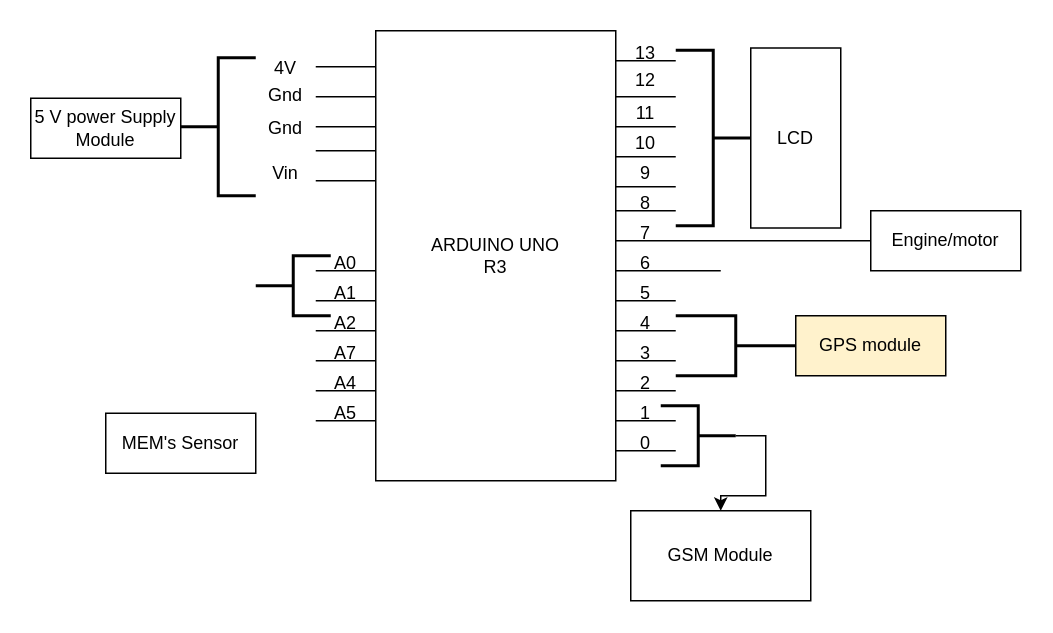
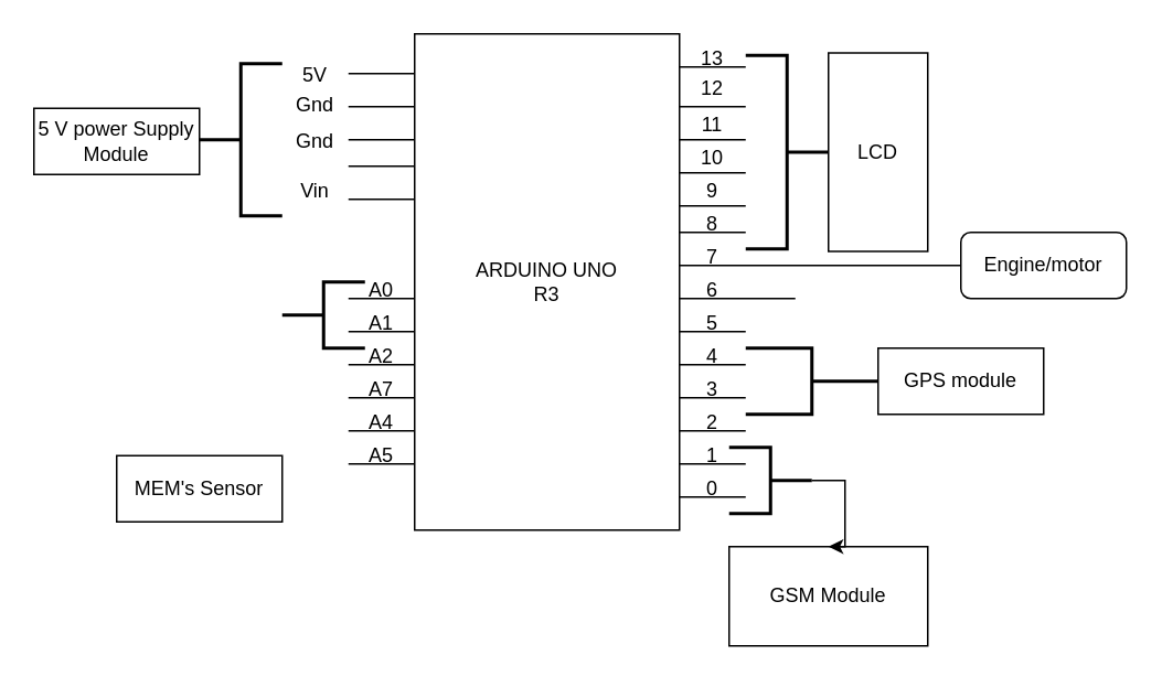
  <mxCell id="0" />
  <mxCell id="1" parent="0" />
  <mxCell id="2" value="ARDUINO UNO&lt;br&gt;R3" style="rounded=0;whiteSpace=wrap;html=1;" vertex="1" parent="1"><mxGeometry x="250" y="20" width="160" height="300" as="geometry" /></mxCell>
  <mxCell id="3" value="" style="line;strokeWidth=1;fillColor=none;align=left;verticalAlign=middle;spacingTop=-1;spacingLeft=3;spacingRight=3;rotatable=0;labelPosition=right;points=[];portConstraint=eastwest;" vertex="1" parent="1"><mxGeometry x="410" y="60" width="40" height="8" as="geometry" /></mxCell>
  <mxCell id="4" value="" style="line;strokeWidth=1;fillColor=none;align=left;verticalAlign=middle;spacingTop=-1;spacingLeft=3;spacingRight=3;rotatable=0;labelPosition=right;points=[];portConstraint=eastwest;" vertex="1" parent="1"><mxGeometry x="410" y="100" width="40" height="8" as="geometry" /></mxCell>
  <mxCell id="5" value="" style="line;strokeWidth=1;fillColor=none;align=left;verticalAlign=middle;spacingTop=-1;spacingLeft=3;spacingRight=3;rotatable=0;labelPosition=right;points=[];portConstraint=eastwest;" vertex="1" parent="1"><mxGeometry x="410" y="120" width="40" height="8" as="geometry" /></mxCell>
  <mxCell id="6" value="" style="line;strokeWidth=1;fillColor=none;align=left;verticalAlign=middle;spacingTop=-1;spacingLeft=3;spacingRight=3;rotatable=0;labelPosition=right;points=[];portConstraint=eastwest;" vertex="1" parent="1"><mxGeometry x="410" y="130" width="40" height="20" as="geometry" /></mxCell>
  <mxCell id="7" value="" style="line;strokeWidth=1;fillColor=none;align=left;verticalAlign=middle;spacingTop=-1;spacingLeft=3;spacingRight=3;rotatable=0;labelPosition=right;points=[];portConstraint=eastwest;" vertex="1" parent="1"><mxGeometry x="410" y="150" width="170" height="20" as="geometry" /></mxCell>
  <mxCell id="8" value="" style="line;strokeWidth=1;fillColor=none;align=left;verticalAlign=middle;spacingTop=-1;spacingLeft=3;spacingRight=3;rotatable=0;labelPosition=right;points=[];portConstraint=eastwest;" vertex="1" parent="1"><mxGeometry x="410" y="170" width="70" height="20" as="geometry" /></mxCell>
  <mxCell id="9" value="" style="line;strokeWidth=1;fillColor=none;align=left;verticalAlign=middle;spacingTop=-1;spacingLeft=3;spacingRight=3;rotatable=0;labelPosition=right;points=[];portConstraint=eastwest;" vertex="1" parent="1"><mxGeometry x="410" y="30" width="40" height="20" as="geometry" /></mxCell>
  <mxCell id="10" value="" style="line;strokeWidth=1;fillColor=none;align=left;verticalAlign=middle;spacingTop=-1;spacingLeft=3;spacingRight=3;rotatable=0;labelPosition=right;points=[];portConstraint=eastwest;" vertex="1" parent="1"><mxGeometry x="410" y="230" width="40" height="20" as="geometry" /></mxCell>
  <mxCell id="11" value="" style="line;strokeWidth=1;fillColor=none;align=left;verticalAlign=middle;spacingTop=-1;spacingLeft=3;spacingRight=3;rotatable=0;labelPosition=right;points=[];portConstraint=eastwest;" vertex="1" parent="1"><mxGeometry x="410" y="190" width="40" height="20" as="geometry" /></mxCell>
  <mxCell id="12" value="" style="line;strokeWidth=1;fillColor=none;align=left;verticalAlign=middle;spacingTop=-1;spacingLeft=3;spacingRight=3;rotatable=0;labelPosition=right;points=[];portConstraint=eastwest;" vertex="1" parent="1"><mxGeometry x="410" y="210" width="40" height="20" as="geometry" /></mxCell>
  <mxCell id="13" value="" style="line;strokeWidth=1;fillColor=none;align=left;verticalAlign=middle;spacingTop=-1;spacingLeft=3;spacingRight=3;rotatable=0;labelPosition=right;points=[];portConstraint=eastwest;" vertex="1" parent="1"><mxGeometry x="410" y="80" width="40" height="8" as="geometry" /></mxCell>
  <mxCell id="14" value="" style="line;strokeWidth=1;fillColor=none;align=left;verticalAlign=middle;spacingTop=-1;spacingLeft=3;spacingRight=3;rotatable=0;labelPosition=right;points=[];portConstraint=eastwest;" vertex="1" parent="1"><mxGeometry x="410" y="290" width="40" height="20" as="geometry" /></mxCell>
  <mxCell id="15" value="" style="line;strokeWidth=1;fillColor=none;align=left;verticalAlign=middle;spacingTop=-1;spacingLeft=3;spacingRight=3;rotatable=0;labelPosition=right;points=[];portConstraint=eastwest;" vertex="1" parent="1"><mxGeometry x="410" y="250" width="40" height="20" as="geometry" /></mxCell>
  <mxCell id="16" value="" style="line;strokeWidth=1;fillColor=none;align=left;verticalAlign=middle;spacingTop=-1;spacingLeft=3;spacingRight=3;rotatable=0;labelPosition=right;points=[];portConstraint=eastwest;" vertex="1" parent="1"><mxGeometry x="410" y="270" width="40" height="20" as="geometry" /></mxCell>
  <mxCell id="17" value="" style="line;strokeWidth=1;fillColor=none;align=left;verticalAlign=middle;spacingTop=-1;spacingLeft=3;spacingRight=3;rotatable=0;labelPosition=right;points=[];portConstraint=eastwest;" vertex="1" parent="1"><mxGeometry x="210" y="60" width="40" height="8" as="geometry" /></mxCell>
  <mxCell id="18" value="" style="line;strokeWidth=1;fillColor=none;align=left;verticalAlign=middle;spacingTop=-1;spacingLeft=3;spacingRight=3;rotatable=0;labelPosition=right;points=[];portConstraint=eastwest;" vertex="1" parent="1"><mxGeometry x="210" y="80" width="40" height="8" as="geometry" /></mxCell>
  <mxCell id="19" value="" style="line;strokeWidth=1;fillColor=none;align=left;verticalAlign=middle;spacingTop=-1;spacingLeft=3;spacingRight=3;rotatable=0;labelPosition=right;points=[];portConstraint=eastwest;" vertex="1" parent="1"><mxGeometry x="210" y="90" width="40" height="20" as="geometry" /></mxCell>
  <mxCell id="20" value="" style="line;strokeWidth=1;fillColor=none;align=left;verticalAlign=middle;spacingTop=-1;spacingLeft=3;spacingRight=3;rotatable=0;labelPosition=right;points=[];portConstraint=eastwest;" vertex="1" parent="1"><mxGeometry x="210" y="110" width="40" height="20" as="geometry" /></mxCell>
  <mxCell id="21" value="" style="line;strokeWidth=1;fillColor=none;align=left;verticalAlign=middle;spacingTop=-1;spacingLeft=3;spacingRight=3;rotatable=0;labelPosition=right;points=[];portConstraint=eastwest;" vertex="1" parent="1"><mxGeometry x="210" y="170" width="40" height="20" as="geometry" /></mxCell>
  <mxCell id="22" value="" style="line;strokeWidth=1;fillColor=none;align=left;verticalAlign=middle;spacingTop=-1;spacingLeft=3;spacingRight=3;rotatable=0;labelPosition=right;points=[];portConstraint=eastwest;" vertex="1" parent="1"><mxGeometry x="210" y="230" width="40" height="20" as="geometry" /></mxCell>
  <mxCell id="23" value="" style="line;strokeWidth=1;fillColor=none;align=left;verticalAlign=middle;spacingTop=-1;spacingLeft=3;spacingRight=3;rotatable=0;labelPosition=right;points=[];portConstraint=eastwest;" vertex="1" parent="1"><mxGeometry x="210" y="190" width="40" height="20" as="geometry" /></mxCell>
  <mxCell id="24" value="" style="line;strokeWidth=1;fillColor=none;align=left;verticalAlign=middle;spacingTop=-1;spacingLeft=3;spacingRight=3;rotatable=0;labelPosition=right;points=[];portConstraint=eastwest;" vertex="1" parent="1"><mxGeometry x="210" y="210" width="40" height="20" as="geometry" /></mxCell>
  <mxCell id="25" value="" style="line;strokeWidth=1;fillColor=none;align=left;verticalAlign=middle;spacingTop=-1;spacingLeft=3;spacingRight=3;rotatable=0;labelPosition=right;points=[];portConstraint=eastwest;" vertex="1" parent="1"><mxGeometry x="210" y="40" width="40" height="8" as="geometry" /></mxCell>
  <mxCell id="26" value="" style="line;strokeWidth=1;fillColor=none;align=left;verticalAlign=middle;spacingTop=-1;spacingLeft=3;spacingRight=3;rotatable=0;labelPosition=right;points=[];portConstraint=eastwest;" vertex="1" parent="1"><mxGeometry x="210" y="250" width="40" height="20" as="geometry" /></mxCell>
  <mxCell id="27" value="" style="line;strokeWidth=1;fillColor=none;align=left;verticalAlign=middle;spacingTop=-1;spacingLeft=3;spacingRight=3;rotatable=0;labelPosition=right;points=[];portConstraint=eastwest;" vertex="1" parent="1"><mxGeometry x="210" y="270" width="40" height="20" as="geometry" /></mxCell>
  <mxCell id="28" value="13" style="text;html=1;strokeColor=none;fillColor=none;align=center;verticalAlign=middle;whiteSpace=wrap;rounded=0;" vertex="1" parent="1"><mxGeometry x="400" y="20" width="60" height="30" as="geometry" /></mxCell>
  <mxCell id="29" value="12" style="text;html=1;strokeColor=none;fillColor=none;align=center;verticalAlign=middle;whiteSpace=wrap;rounded=0;" vertex="1" parent="1"><mxGeometry x="400" y="38" width="60" height="30" as="geometry" /></mxCell>
  <mxCell id="30" value="11&lt;span style=&quot;color: rgba(0 , 0 , 0 , 0) ; font-family: monospace ; font-size: 0px&quot;&gt;%3CmxGraphModel%3E%3Croot%3E%3CmxCell%20id%3D%220%22%2F%3E%3CmxCell%20id%3D%221%22%20parent%3D%220%22%2F%3E%3CmxCell%20id%3D%222%22%20value%3D%2212%22%20style%3D%22text%3Bhtml%3D1%3BstrokeColor%3Dnone%3BfillColor%3Dnone%3Balign%3Dcenter%3BverticalAlign%3Dmiddle%3BwhiteSpace%3Dwrap%3Brounded%3D0%3B%22%20vertex%3D%221%22%20parent%3D%221%22%3E%3CmxGeometry%20x%3D%22550%22%20y%3D%22378%22%20width%3D%2260%22%20height%3D%2230%22%20as%3D%22geometry%22%2F%3E%3C%2FmxCell%3E%3C%2Froot%3E%3C%2FmxGraphModel%3E&lt;/span&gt;" style="text;html=1;strokeColor=none;fillColor=none;align=center;verticalAlign=middle;whiteSpace=wrap;rounded=0;" vertex="1" parent="1"><mxGeometry x="400" y="60" width="60" height="30" as="geometry" /></mxCell>
  <mxCell id="31" value="10" style="text;html=1;strokeColor=none;fillColor=none;align=center;verticalAlign=middle;whiteSpace=wrap;rounded=0;" vertex="1" parent="1"><mxGeometry x="400" y="80" width="60" height="30" as="geometry" /></mxCell>
  <mxCell id="32" value="9" style="text;html=1;strokeColor=none;fillColor=none;align=center;verticalAlign=middle;whiteSpace=wrap;rounded=0;" vertex="1" parent="1"><mxGeometry x="400" y="100" width="60" height="30" as="geometry" /></mxCell>
  <mxCell id="33" value="8" style="text;html=1;strokeColor=none;fillColor=none;align=center;verticalAlign=middle;whiteSpace=wrap;rounded=0;" vertex="1" parent="1"><mxGeometry x="400" y="120" width="60" height="30" as="geometry" /></mxCell>
  <mxCell id="34" value="7" style="text;html=1;strokeColor=none;fillColor=none;align=center;verticalAlign=middle;whiteSpace=wrap;rounded=0;" vertex="1" parent="1"><mxGeometry x="400" y="140" width="60" height="30" as="geometry" /></mxCell>
  <mxCell id="35" value="6" style="text;html=1;strokeColor=none;fillColor=none;align=center;verticalAlign=middle;whiteSpace=wrap;rounded=0;" vertex="1" parent="1"><mxGeometry x="400" y="160" width="60" height="30" as="geometry" /></mxCell>
  <mxCell id="36" value="5&lt;span style=&quot;color: rgba(0 , 0 , 0 , 0) ; font-family: monospace ; font-size: 0px&quot;&gt;%3CmxGraphModel%3E%3Croot%3E%3CmxCell%20id%3D%220%22%2F%3E%3CmxCell%20id%3D%221%22%20parent%3D%220%22%2F%3E%3CmxCell%20id%3D%222%22%20value%3D%226%22%20style%3D%22text%3Bhtml%3D1%3BstrokeColor%3Dnone%3BfillColor%3Dnone%3Balign%3Dcenter%3BverticalAlign%3Dmiddle%3BwhiteSpace%3Dwrap%3Brounded%3D0%3B%22%20vertex%3D%221%22%20parent%3D%221%22%3E%3CmxGeometry%20x%3D%22550%22%20y%3D%22500%22%20width%3D%2260%22%20height%3D%2230%22%20as%3D%22geometry%22%2F%3E%3C%2FmxCell%3E%3C%2Froot%3E%3C%2FmxGraphModel%3E&lt;/span&gt;" style="text;html=1;strokeColor=none;fillColor=none;align=center;verticalAlign=middle;whiteSpace=wrap;rounded=0;" vertex="1" parent="1"><mxGeometry x="400" y="180" width="60" height="30" as="geometry" /></mxCell>
  <mxCell id="37" value="4" style="text;html=1;strokeColor=none;fillColor=none;align=center;verticalAlign=middle;whiteSpace=wrap;rounded=0;" vertex="1" parent="1"><mxGeometry x="400" y="200" width="60" height="30" as="geometry" /></mxCell>
  <mxCell id="38" value="3" style="text;html=1;strokeColor=none;fillColor=none;align=center;verticalAlign=middle;whiteSpace=wrap;rounded=0;" vertex="1" parent="1"><mxGeometry x="400" y="220" width="60" height="30" as="geometry" /></mxCell>
  <mxCell id="39" value="2" style="text;html=1;strokeColor=none;fillColor=none;align=center;verticalAlign=middle;whiteSpace=wrap;rounded=0;" vertex="1" parent="1"><mxGeometry x="400" y="240" width="60" height="30" as="geometry" /></mxCell>
  <mxCell id="40" value="1" style="text;html=1;strokeColor=none;fillColor=none;align=center;verticalAlign=middle;whiteSpace=wrap;rounded=0;" vertex="1" parent="1"><mxGeometry x="400" y="260" width="60" height="30" as="geometry" /></mxCell>
  <mxCell id="41" value="0" style="text;html=1;strokeColor=none;fillColor=none;align=center;verticalAlign=middle;whiteSpace=wrap;rounded=0;" vertex="1" parent="1"><mxGeometry x="400" y="280" width="60" height="30" as="geometry" /></mxCell>
  <mxCell id="42" value="A5" style="text;html=1;strokeColor=none;fillColor=none;align=center;verticalAlign=middle;whiteSpace=wrap;rounded=0;" vertex="1" parent="1"><mxGeometry x="200" y="260" width="60" height="30" as="geometry" /></mxCell>
  <mxCell id="43" value="A4" style="text;html=1;strokeColor=none;fillColor=none;align=center;verticalAlign=middle;whiteSpace=wrap;rounded=0;" vertex="1" parent="1"><mxGeometry x="200" y="240" width="60" height="30" as="geometry" /></mxCell>
  <mxCell id="44" value="A7" style="text;html=1;strokeColor=none;fillColor=none;align=center;verticalAlign=middle;whiteSpace=wrap;rounded=0;" vertex="1" parent="1"><mxGeometry x="200" y="220" width="60" height="30" as="geometry" /></mxCell>
  <mxCell id="45" value="A2" style="text;html=1;strokeColor=none;fillColor=none;align=center;verticalAlign=middle;whiteSpace=wrap;rounded=0;" vertex="1" parent="1"><mxGeometry x="200" y="200" width="60" height="30" as="geometry" /></mxCell>
  <mxCell id="46" value="A1" style="text;html=1;strokeColor=none;fillColor=none;align=center;verticalAlign=middle;whiteSpace=wrap;rounded=0;" vertex="1" parent="1"><mxGeometry x="200" y="180" width="60" height="30" as="geometry" /></mxCell>
  <mxCell id="47" value="A0" style="text;html=1;strokeColor=none;fillColor=none;align=center;verticalAlign=middle;whiteSpace=wrap;rounded=0;" vertex="1" parent="1"><mxGeometry x="200" y="160" width="60" height="30" as="geometry" /></mxCell>
  <mxCell id="48" value="Vin" style="text;html=1;strokeColor=none;fillColor=none;align=center;verticalAlign=middle;whiteSpace=wrap;rounded=0;" vertex="1" parent="1"><mxGeometry x="160" y="100" width="60" height="30" as="geometry" /></mxCell>
  <mxCell id="49" value="Gnd" style="text;html=1;strokeColor=none;fillColor=none;align=center;verticalAlign=middle;whiteSpace=wrap;rounded=0;" vertex="1" parent="1"><mxGeometry x="160" y="70" width="60" height="30" as="geometry" /></mxCell>
  <mxCell id="50" value="Gnd" style="text;html=1;strokeColor=none;fillColor=none;align=center;verticalAlign=middle;whiteSpace=wrap;rounded=0;" vertex="1" parent="1"><mxGeometry x="160" y="48" width="60" height="30" as="geometry" /></mxCell>
- <mxCell id="51" value="4V" style="text;html=1;strokeColor=none;fillColor=none;align=center;verticalAlign=middle;whiteSpace=wrap;rounded=0;" vertex="1" parent="1"><mxGeometry x="160" y="30" width="60" height="30" as="geometry" /></mxCell>
- <mxCell id="52" value="GSM Module" style="rounded=0;whiteSpace=wrap;html=1;" vertex="1" parent="1"><mxGeometry x="420" y="340" width="120" height="60" as="geometry" /></mxCell>
+ <mxCell id="51" value="5V" style="text;html=1;strokeColor=none;fillColor=none;align=center;verticalAlign=middle;whiteSpace=wrap;rounded=0;" vertex="1" parent="1"><mxGeometry x="160" y="30" width="60" height="30" as="geometry" /></mxCell>
+ <mxCell id="52" value="GSM Module" style="rounded=0;whiteSpace=wrap;html=1;" vertex="1" parent="1"><mxGeometry x="440" y="330" width="120" height="60" as="geometry" /></mxCell>
  <mxCell id="53" style="edgeStyle=orthogonalEdgeStyle;rounded=0;orthogonalLoop=1;jettySize=auto;html=1;exitX=0;exitY=0.5;exitDx=0;exitDy=0;exitPerimeter=0;entryX=0.5;entryY=0;entryDx=0;entryDy=0;" edge="1" parent="1" source="54" target="52"><mxGeometry relative="1" as="geometry" /></mxCell>
  <mxCell id="54" value="" style="strokeWidth=2;html=1;shape=mxgraph.flowchart.annotation_2;align=left;labelPosition=right;pointerEvents=1;direction=west;" vertex="1" parent="1"><mxGeometry x="440" y="270" width="50" height="40" as="geometry" /></mxCell>
  <mxCell id="55" value="" style="strokeWidth=2;html=1;shape=mxgraph.flowchart.annotation_2;align=left;labelPosition=right;pointerEvents=1;direction=west;" vertex="1" parent="1"><mxGeometry x="450" y="33" width="50" height="117" as="geometry" /></mxCell>
  <mxCell id="56" value="LCD" style="rounded=0;whiteSpace=wrap;html=1;direction=south;" vertex="1" parent="1"><mxGeometry x="500" y="31.5" width="60" height="120" as="geometry" /></mxCell>
- <mxCell id="57" value="Engine/motor" style="rounded=0;whiteSpace=wrap;html=1;" vertex="1" parent="1"><mxGeometry x="580" y="140" width="100" height="40" as="geometry" /></mxCell>
+ <mxCell id="57" value="Engine/motor" style="whiteSpace=wrap;html=1;rounded=1;" vertex="1" parent="1"><mxGeometry x="580" y="140" width="100" height="40" as="geometry" /></mxCell>
  <mxCell id="58" value="" style="strokeWidth=2;html=1;shape=mxgraph.flowchart.annotation_2;align=left;labelPosition=right;pointerEvents=1;direction=west;" vertex="1" parent="1"><mxGeometry x="450" y="210" width="80" height="40" as="geometry" /></mxCell>
- <mxCell id="59" value="GPS module" style="rounded=0;whiteSpace=wrap;html=1;fillColor=#fff2cc;" vertex="1" parent="1"><mxGeometry x="530" y="210" width="100" height="40" as="geometry" /></mxCell>
+ <mxCell id="59" value="GPS module" style="rounded=0;whiteSpace=wrap;html=1;" vertex="1" parent="1"><mxGeometry x="530" y="210" width="100" height="40" as="geometry" /></mxCell>
  <mxCell id="60" value="" style="strokeWidth=2;html=1;shape=mxgraph.flowchart.annotation_2;align=left;labelPosition=right;pointerEvents=1;direction=east;" vertex="1" parent="1"><mxGeometry x="170" y="170" width="50" height="40" as="geometry" /></mxCell>
  <mxCell id="61" value="MEM's Sensor" style="rounded=0;whiteSpace=wrap;html=1;" vertex="1" parent="1"><mxGeometry x="70" y="275" width="100" height="40" as="geometry" /></mxCell>
  <mxCell id="62" value="" style="strokeWidth=2;html=1;shape=mxgraph.flowchart.annotation_2;align=left;labelPosition=right;pointerEvents=1;direction=east;" vertex="1" parent="1"><mxGeometry x="120" y="38" width="50" height="92" as="geometry" /></mxCell>
  <mxCell id="63" value="5 V power Supply&lt;br&gt;Module" style="rounded=0;whiteSpace=wrap;html=1;" vertex="1" parent="1"><mxGeometry x="20" y="65" width="100" height="40" as="geometry" /></mxCell>
